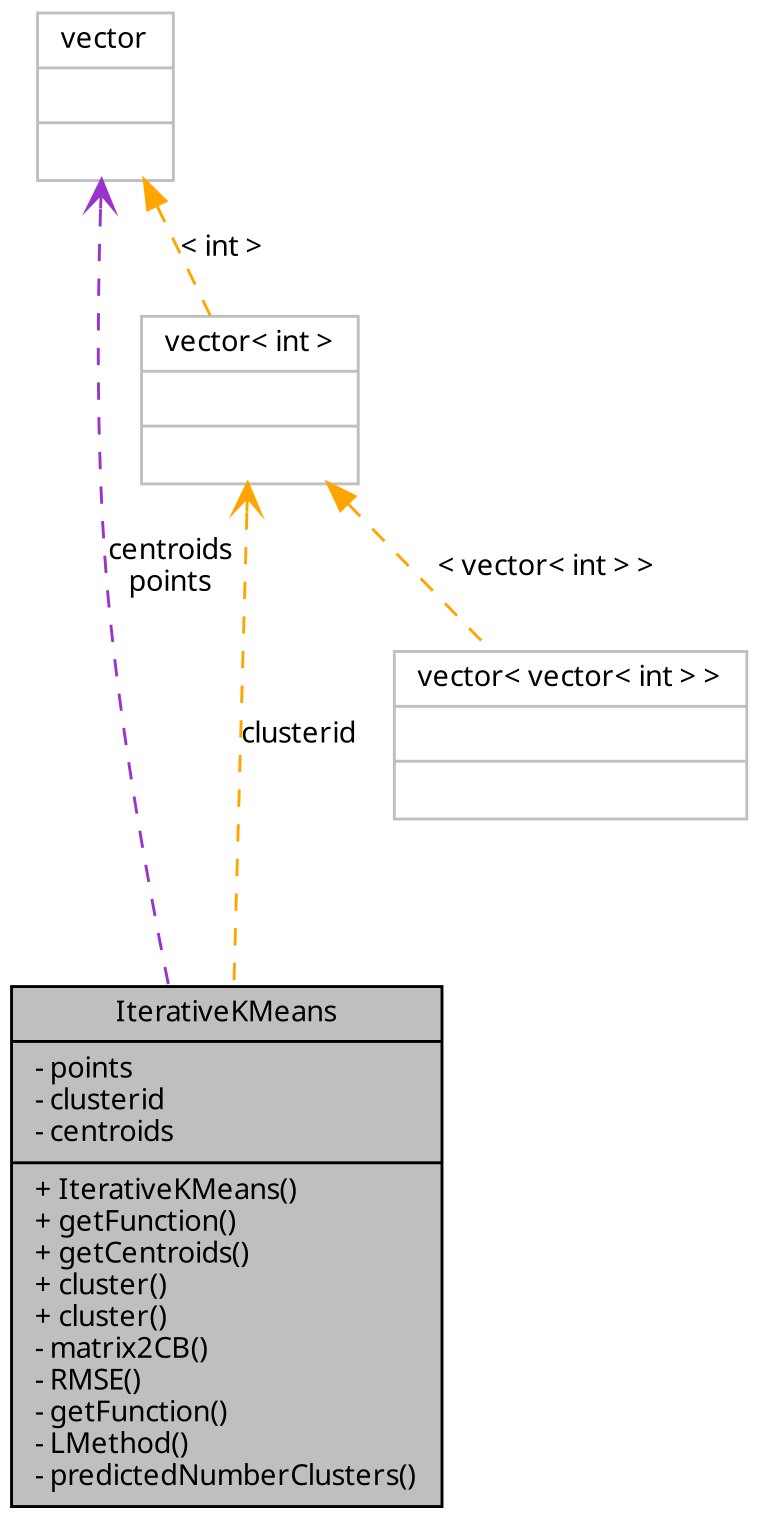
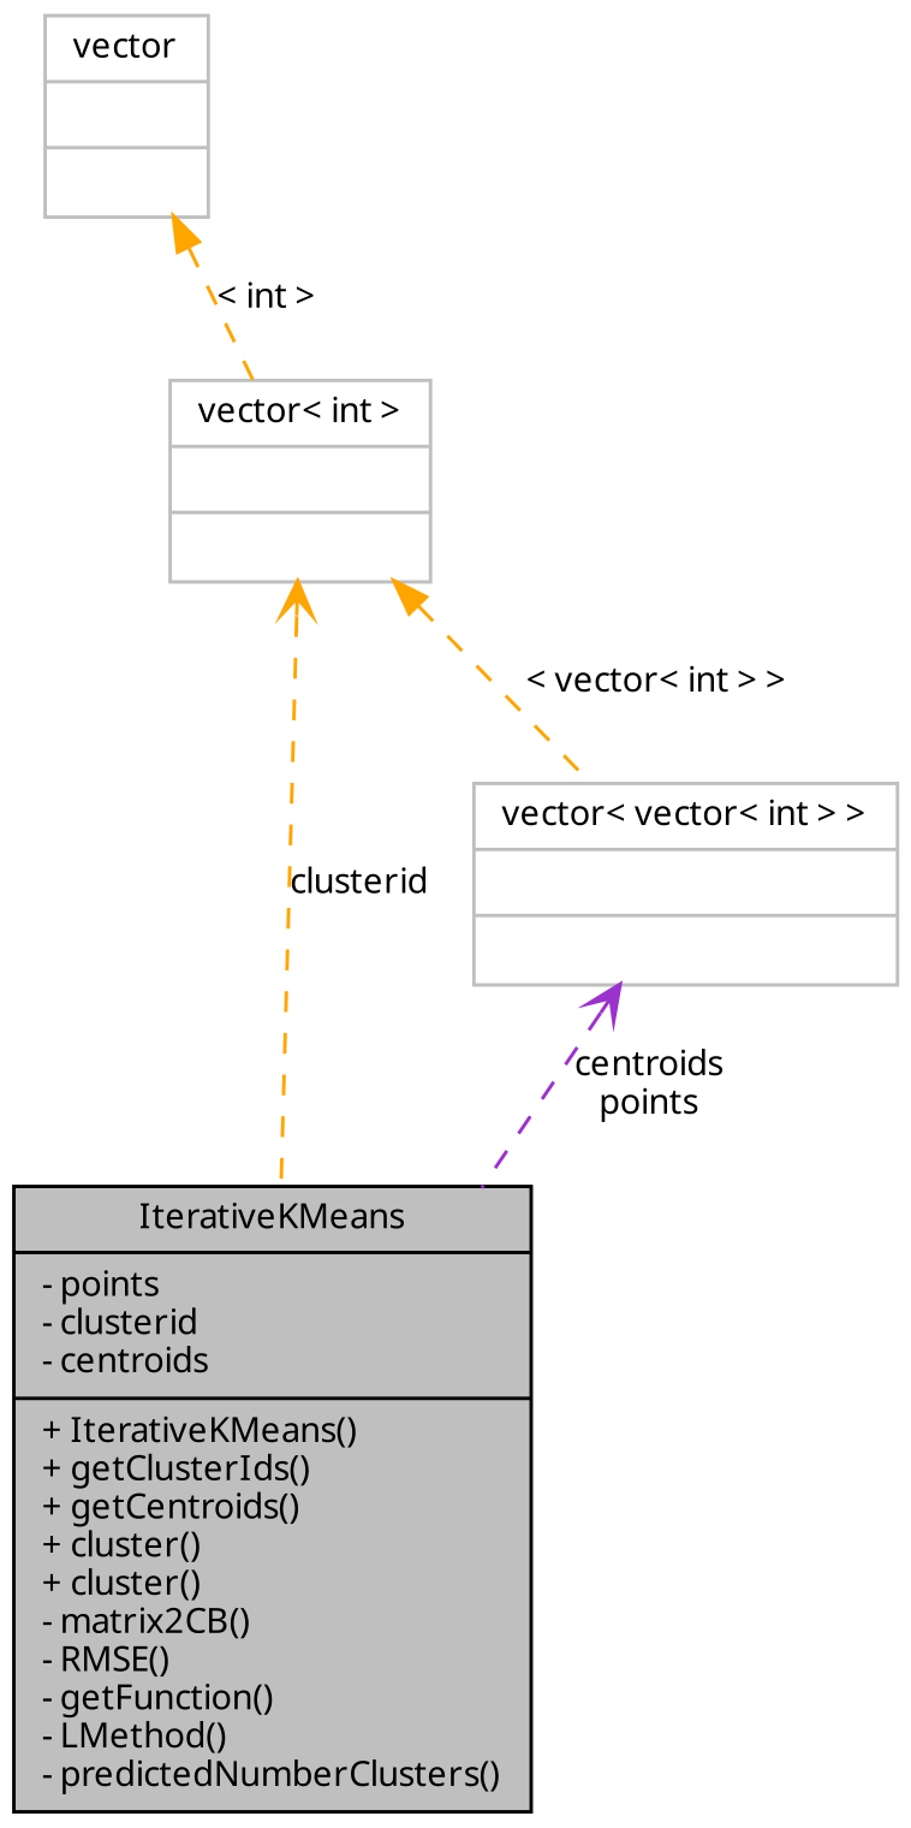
  digraph {
    node [color=grey75 fillcolor=white fontname="FreeSans.ttf" fontsize=10 shape=record style=filled]
    edge [color=orange dir=back fontname="FreeSans.ttf" fontsize=10 labelfontname="FreeSans.ttf" labelfontsize=10 style=dashed]
-   n1 [color=black fillcolor=grey75 fontcolor=black height=0.2 label="{IterativeKMeans\n|- points\l- clusterid\l- centroids\l|+ IterativeKMeans()\l+ getFunction()\l+ getCentroids()\l+ cluster()\l+ cluster()\l- matrix2CB()\l- RMSE()\l- getFunction()\l- LMethod()\l- predictedNumberClusters()\l}" width=0.4]
+   n1 [color=black fillcolor=grey75 fontcolor=black height=0.2 label="{IterativeKMeans\n|- points\l- clusterid\l- centroids\l|+ IterativeKMeans()\l+ getClusterIds()\l+ getCentroids()\l+ cluster()\l+ cluster()\l- matrix2CB()\l- RMSE()\l- getFunction()\l- LMethod()\l- predictedNumberClusters()\l}" width=0.4]
    n2 [height=0.2 label="{vector\< int \>\n||}" width=0.4]
    n3 [height=0.2 label="{vector\< vector\< int \> \>\n||}" width=0.4]
    n4 [height=0.2 label="{vector\n||}" width=0.4]
    n2 -> n1 [arrowtail=open label=clusterid]
    n2 -> n3 [label="\< vector\< int \> \>"]
-   n4 -> n1 [arrowtail=open color=darkorchid3 label="centroids\npoints"]
+   n3 -> n1 [arrowtail=open color=darkorchid3 label="centroids\npoints"]
    n4 -> n2 [label="\< int \>"]
  }
